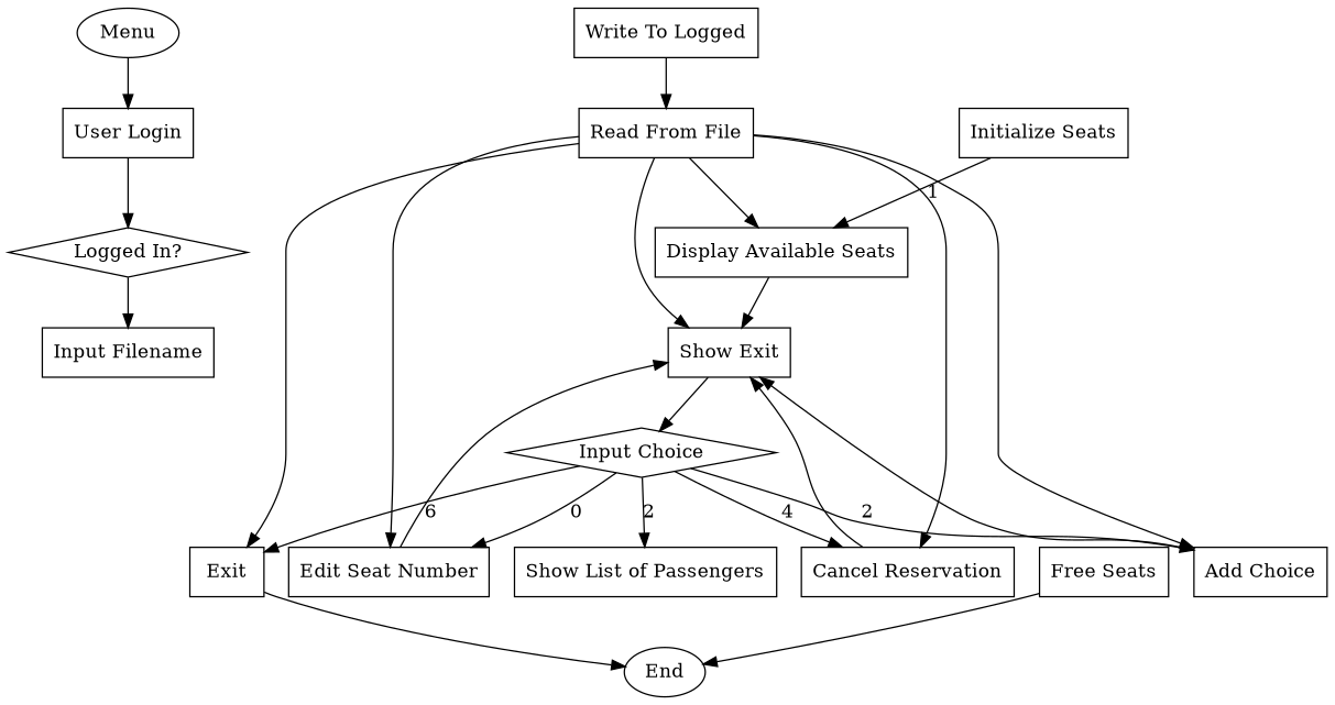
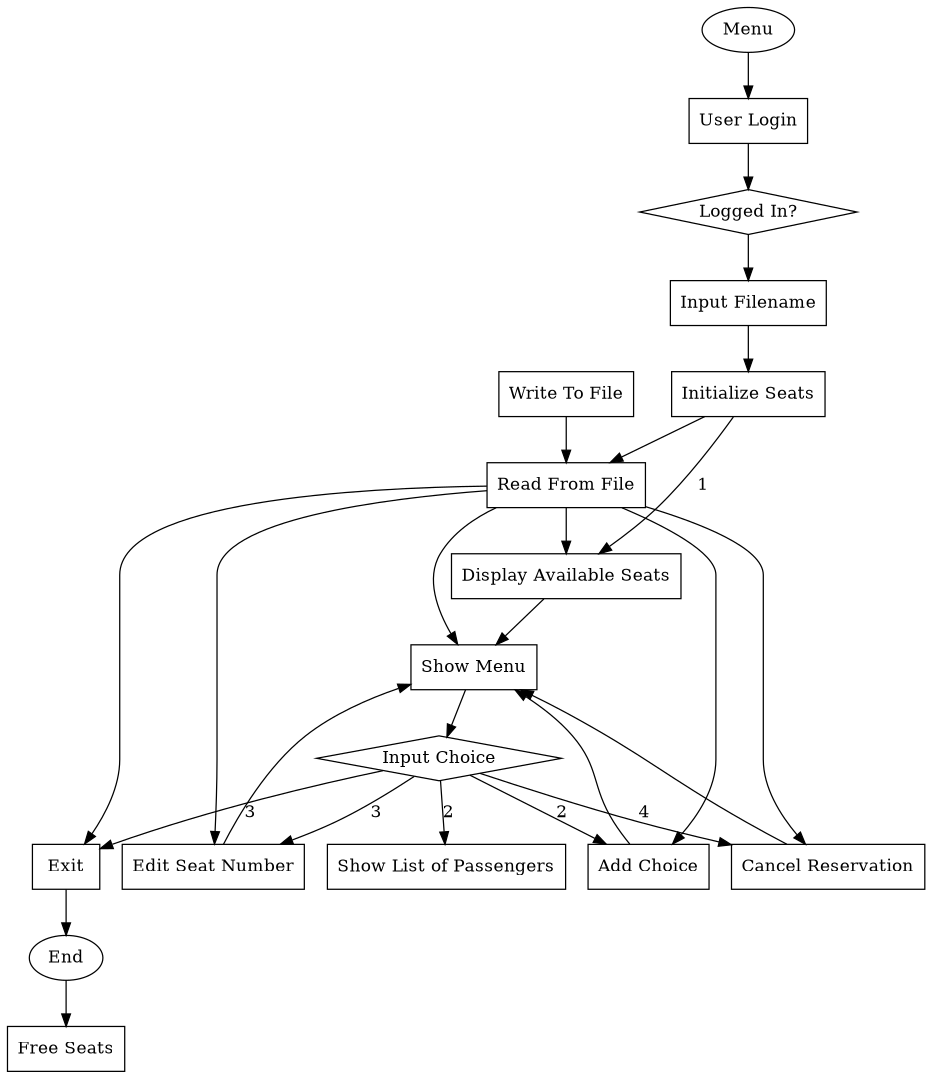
  digraph {
    node [shape=box]
    n1 [label=Menu shape=ellipse]
    n2 [label="User Login"]
    n3 [label="Logged In?" shape=diamond]
    n4 [label="Input Filename"]
-   n5 [label="Show Exit"]
+   n5 [label="Show Menu"]
    n6 [label="Input Choice" shape=diamond]
    n7 [label="Add Choice"]
    n8 [label="Edit Seat Number"]
    n9 [label="Cancel Reservation"]
    n10 [label="Show List of Passengers"]
    n11 [label=Exit]
    n12 [label="Display Available Seats"]
    n13 [label=End shape=ellipse]
    n14 [label="Initialize Seats"]
    n15 [label="Read From File"]
-   n16 [label="Write To Logged"]
+   n16 [label="Write To File"]
    n17 [label="Free Seats"]
    n1 -> n2
    n2 -> n3
    n3 -> n4
+   n4 -> n14
    n5 -> n6
    n6 -> n7 [label=2]
-   n6 -> n8 [label=0]
+   n6 -> n8 [label=3]
    n6 -> n9 [label=4]
    n6 -> n10 [label=2]
-   n6 -> n11 [label=6]
+   n6 -> n11 [label=3]
    n7 -> n5
    n8 -> n5
    n9 -> n5
    n11 -> n13
    n12 -> n5
    n14 -> n12 [label=1]
+   n14 -> n15
    n15 -> n5
    n15 -> n7
    n15 -> n8
    n15 -> n9
    n15 -> n11
    n15 -> n12
    n16 -> n15
-   n17 -> n13
+   n13 -> n17
  }
